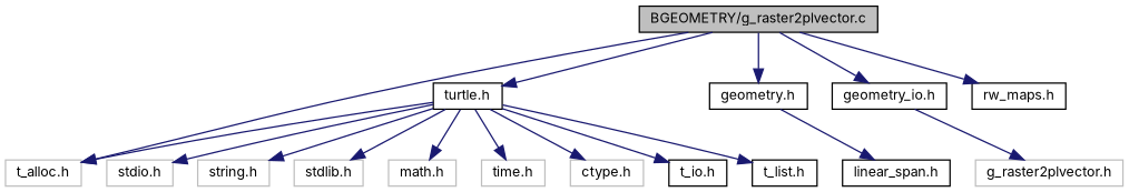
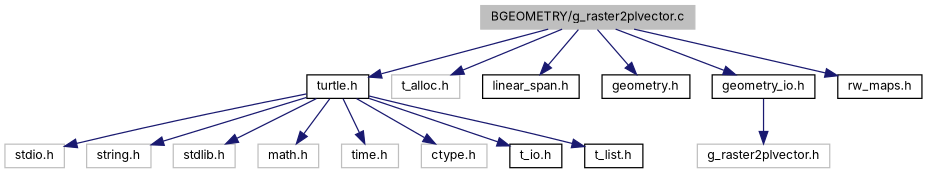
  digraph {
    fontname=Inter
    node [color=black fontname=Inter fontsize=10 shape=record]
    edge [color=midnightblue fontname=Inter fontsize=10 labelfontname=FreeSans labelfontsize=10 style=solid]
-   n1 [fillcolor=grey75 fontcolor=black height=0.2 label="BGEOMETRY/g_raster2plvector.c" style=filled width=0.4]
+   n1 [color=grey75 fillcolor=grey75 fontcolor=black height=0.2 label="BGEOMETRY/g_raster2plvector.c" style=filled width=0.4]
    n2 [height=0.2 label="turtle.h" width=0.4]
    n3 [color=grey75 height=0.2 label="t_alloc.h" width=0.4]
    n4 [height=0.2 label="linear_span.h" width=0.4]
    n5 [height=0.2 label="geometry.h" width=0.4]
    n6 [height=0.2 label="geometry_io.h" width=0.4]
    n7 [height=0.2 label="rw_maps.h" width=0.4]
    n8 [color=grey75 height=0.2 label="stdio.h" width=0.4]
    n9 [color=grey75 height=0.2 label="string.h" width=0.4]
    n10 [color=grey75 height=0.2 label="stdlib.h" width=0.4]
    n11 [color=grey75 height=0.2 label="math.h" width=0.4]
    n12 [color=grey75 height=0.2 label="time.h" width=0.4]
    n13 [color=grey75 height=0.2 label="ctype.h" width=0.4]
    n14 [height=0.2 label="t_io.h" width=0.4]
    n15 [height=0.2 label="t_list.h" width=0.4]
    n16 [color=grey75 height=0.2 label="g_raster2plvector.h" width=0.4]
    n1 -> n2
    n1 -> n3
-   n5 -> n4
+   n1 -> n4
    n1 -> n5
    n1 -> n6
    n1 -> n7
-   n2 -> n3
    n2 -> n8
    n2 -> n9
    n2 -> n10
    n2 -> n11
    n2 -> n12
    n2 -> n13
    n2 -> n14
    n2 -> n15
    n6 -> n16
  }
